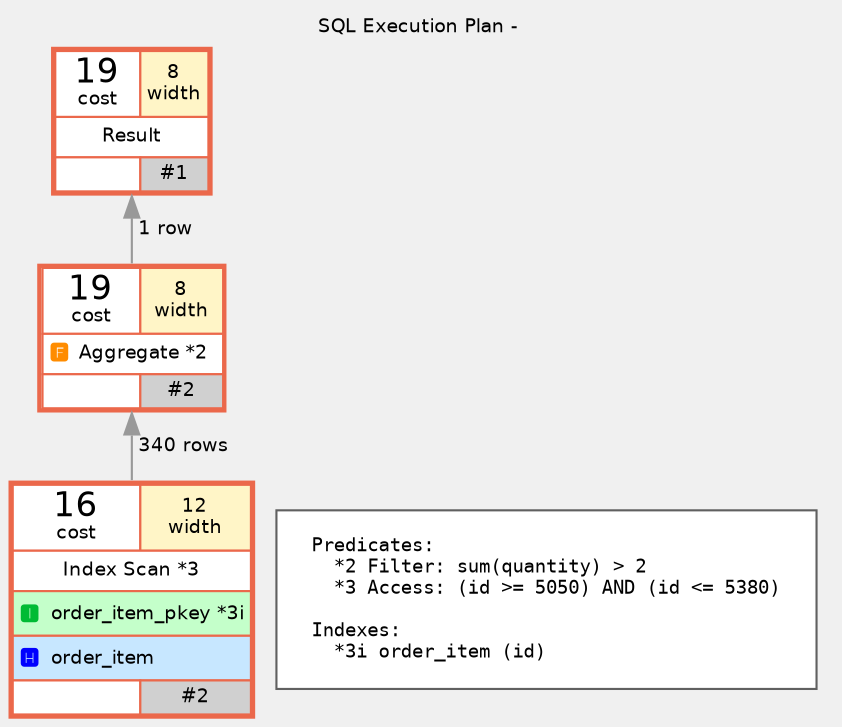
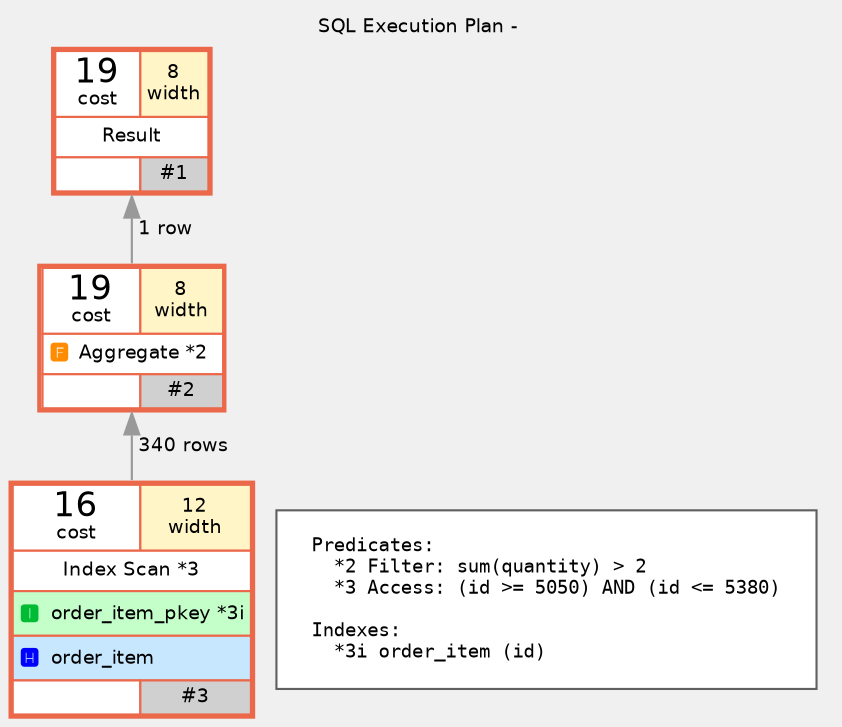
  digraph {
    bgcolor="#f0f0f0"
    fontname=helvetica
    fontsize=9
    label="SQL Execution Plan - "
    labelloc=t
    rankdir=BT
    ranksep=0.3
    node [color="#eb684b" fontname=helvetica fontsize=9 margin=0 shape=none style=rounded]
    edge [color=gray60 fontname=helvetica fontsize=9]
    n1 [height=0 label=<<table cellspacing="0" border="2" cellborder="1"><tr><td bgcolor="#ffffff" width="40%"><font point-size="16">19</font><br/>cost</td><td bgcolor="#fff5c7">8<br/>width</td></tr><tr><td bgcolor="#ffffff" colspan="2"><font point-size="12" color="red"> </font>Result<font point-size="12"> </font></td></tr><tr><td bgcolor="#ffffff" colspan="1" align="left" cellpadding="1"></td><td bgcolor="#d0d0d0" width="10%">#1</td></tr></table>> width=0]
    n2 [height=0 label=<<table cellspacing="0" border="2" cellborder="1"><tr><td bgcolor="#ffffff" width="40%"><font point-size="16">19</font><br/>cost</td><td bgcolor="#fff5c7">8<br/>width</td></tr><tr><td bgcolor="#ffffff" colspan="2"><font point-size="10" color="#ff8c00"><b>&#127349;</b></font><font point-size="12" color="red"> </font>Aggregate *2<font point-size="12"> </font></td></tr><tr><td bgcolor="#ffffff" colspan="1" align="left" cellpadding="1"></td><td bgcolor="#d0d0d0" width="10%">#2</td></tr></table>> width=0]
-   n3 [height=0 label=<<table cellspacing="0" border="2" cellborder="1"><tr><td bgcolor="#ffffff" width="40%"><font point-size="16">16</font><br/>cost</td><td bgcolor="#fff5c7">12<br/>width</td></tr><tr><td bgcolor="#ffffff" colspan="2"><font point-size="12" color="red"> </font>Index Scan *3<font point-size="12"> </font></td></tr><tr><td bgcolor="#c4ffca" align="left" colspan="2"><font point-size="10" color="#00bb34"><b>&#127352;</b></font><font point-size="14" color="red"> </font>order_item_pkey *3i</td></tr><tr><td bgcolor="#c7e7ff" align="left" colspan="2"><font point-size="10" color="blue"><b>&#127351;</b></font><font point-size="14" color="red"> </font>order_item</td></tr><tr><td bgcolor="#ffffff" colspan="1" align="left" cellpadding="1"></td><td bgcolor="#d0d0d0" width="10%">#2</td></tr></table>> width=0]
+   n3 [height=0 label=<<table cellspacing="0" border="2" cellborder="1"><tr><td bgcolor="#ffffff" width="40%"><font point-size="16">16</font><br/>cost</td><td bgcolor="#fff5c7">12<br/>width</td></tr><tr><td bgcolor="#ffffff" colspan="2"><font point-size="12" color="red"> </font>Index Scan *3<font point-size="12"> </font></td></tr><tr><td bgcolor="#c4ffca" align="left" colspan="2"><font point-size="10" color="#00bb34"><b>&#127352;</b></font><font point-size="14" color="red"> </font>order_item_pkey *3i</td></tr><tr><td bgcolor="#c7e7ff" align="left" colspan="2"><font point-size="10" color="blue"><b>&#127351;</b></font><font point-size="14" color="red"> </font>order_item</td></tr><tr><td bgcolor="#ffffff" colspan="1" align="left" cellpadding="1"></td><td bgcolor="#d0d0d0" width="10%">#3</td></tr></table>> width=0]
    n4 [fontname=monospace label="Predicates:\l  *2 Filter: sum(quantity) > 2\l  *3 Access: (id >= 5050) AND (id <= 5380)\l\nIndexes:\l  *3i order_item (id)\l" shape=plaintext style=solid color="" margin=""]
    subgraph sub_1 {
      bgcolor="#808080"
      n1
      n2
      n3
    }
    subgraph cluster_2 {
      bgcolor=white
      color="#606060"
      label=""
      rank=source
      n4
    }
    n2 -> n1 [label=" 1 row"]
    n3 -> n2 [label=" 340 rows"]
  }
